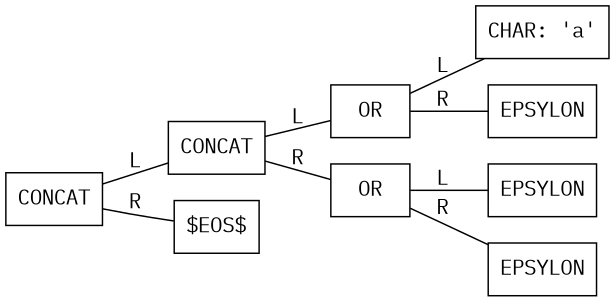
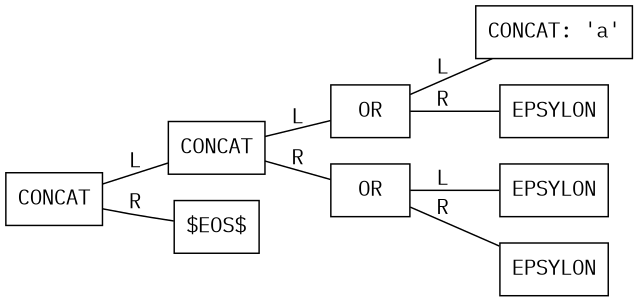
  digraph {
    rankdir=LR
    fontname="IBM Plex Mono"
    node [fontname="IBM Plex Mono" shape=box]
    edge [arrowhead=none fontname="IBM Plex Mono"]
    n1 [label=CONCAT]
    n2 [label=CONCAT]
    n3 [label="$EOS$"]
    n4 [label=OR]
    n5 [label=OR]
-   n6 [label="CHAR: 'a'"]
+   n6 [label="CONCAT: 'a'"]
    n7 [label=EPSYLON]
    n8 [label=EPSYLON]
    n9 [label=EPSYLON]
    n1 -> n2 [label=L]
    n1 -> n3 [label=R]
    n2 -> n4 [label=L]
    n2 -> n5 [label=R]
    n4 -> n6 [label=L]
    n4 -> n7 [label=R]
    n5 -> n8 [label=L]
    n5 -> n9 [label=R]
  }
